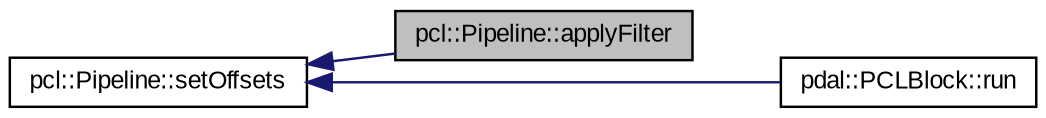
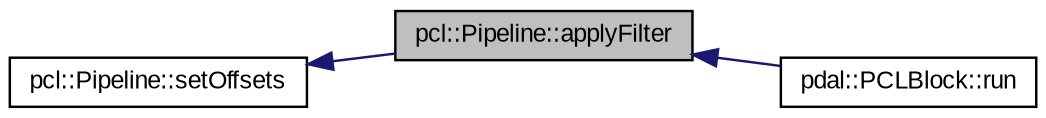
  digraph {
    fontname="Liberation Sans"
    rankdir=LR
    node [color=black fillcolor=white fontname="Liberation Sans" fontsize=10 shape=record style=filled]
    edge [color=midnightblue dir=back fontname="Liberation Sans" fontsize=10 labelfontname=Helvetica labelfontsize=10 style=solid]
    n1 [fillcolor=grey75 fontcolor=black height=0.2 label="pcl::Pipeline::applyFilter" width=0.4]
    n2 [height=0.2 label="pcl::Pipeline::setOffsets" width=0.4]
    n3 [height=0.2 label="pdal::PCLBlock::run" width=0.4]
    n2 -> n1
-   n2 -> n3
+   n1 -> n3
  }
